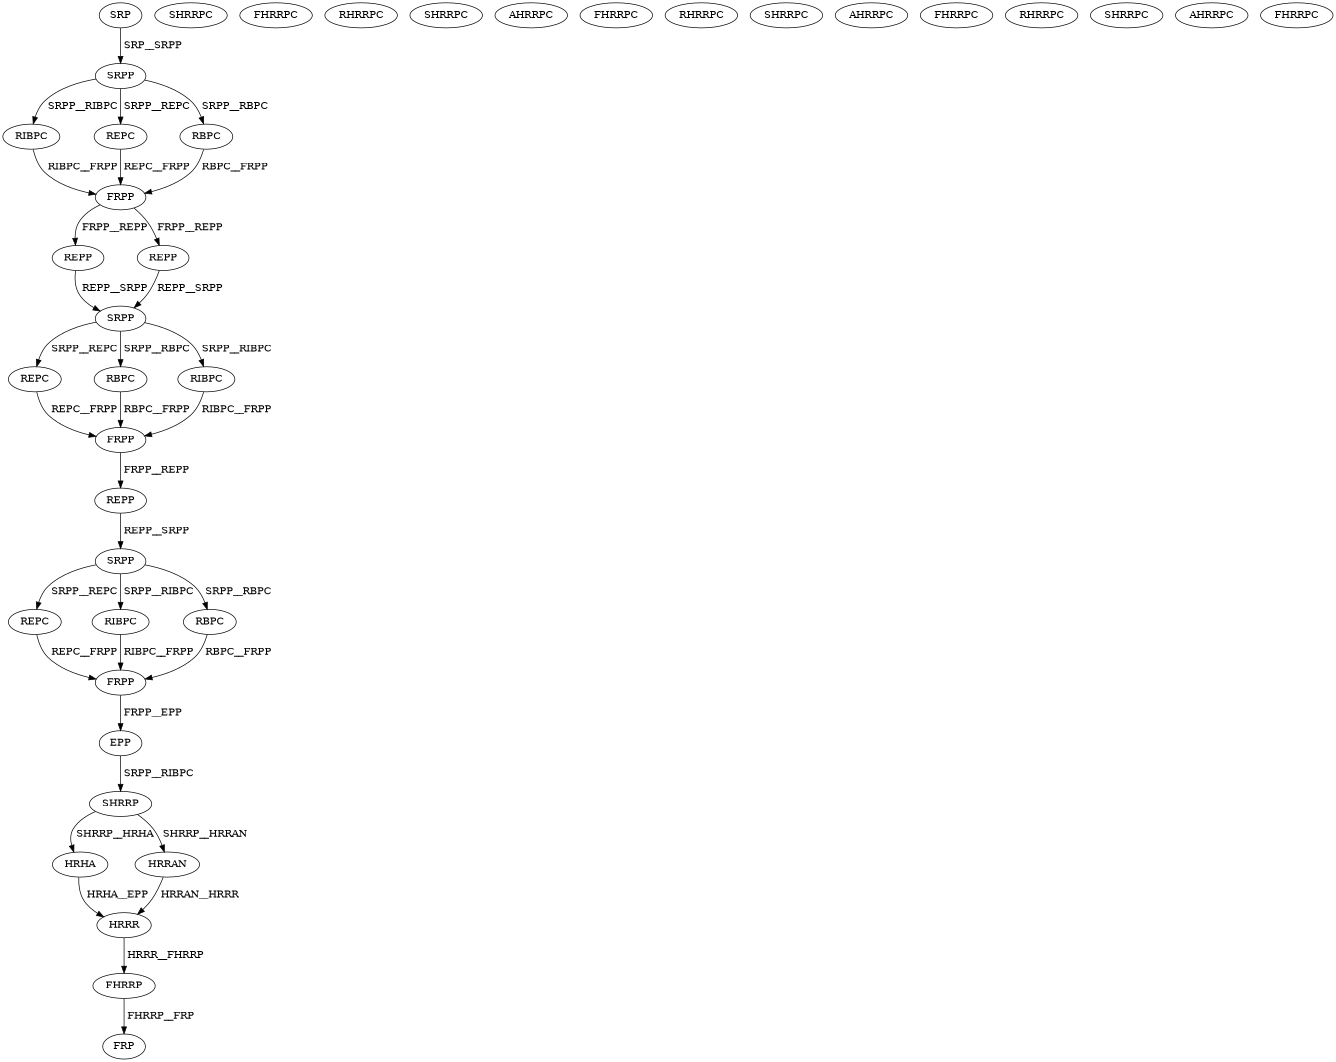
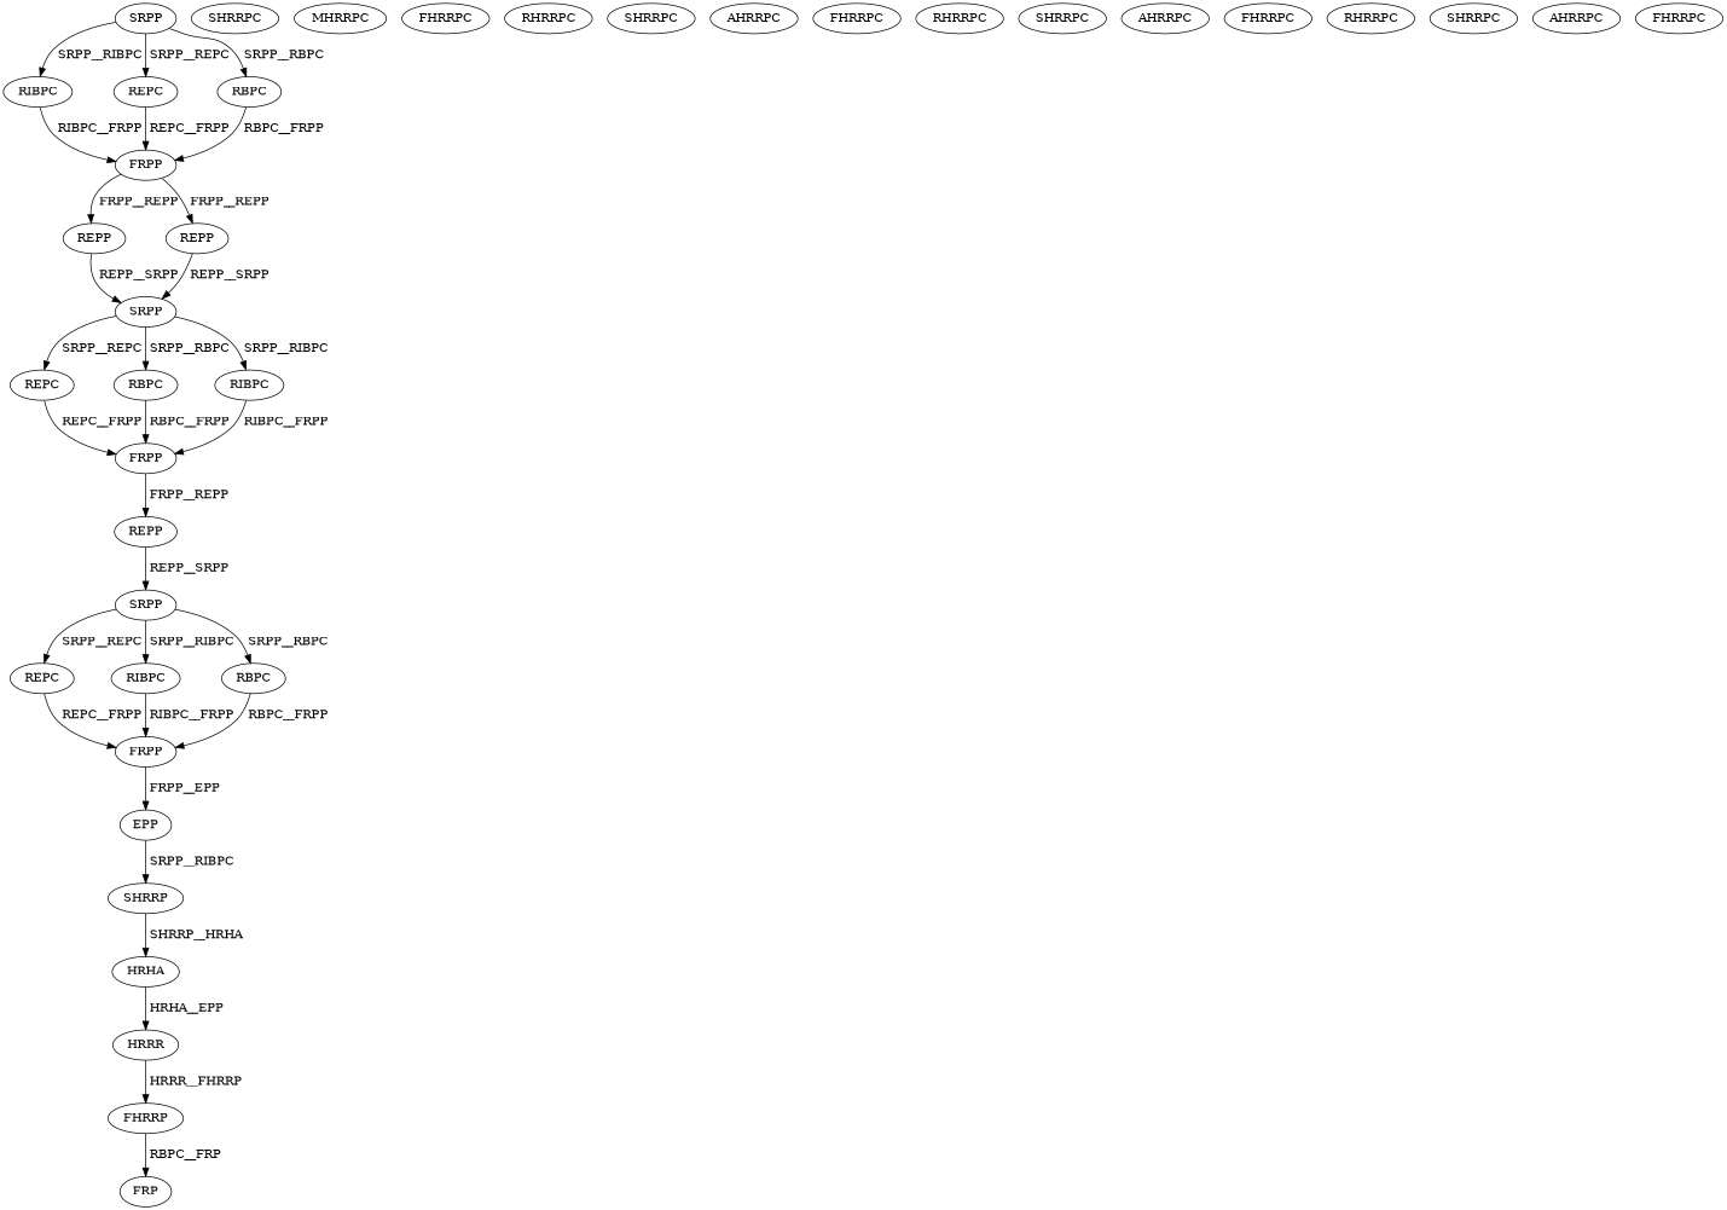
  digraph {
    node [color=black fontcolor=black]
    edge [color=black fontcolor=black]
-   n1 [label=SRP]
    n2 [label=SRPP]
    n3 [label=RIBPC]
    n4 [label=REPC]
    n5 [label=RBPC]
    n6 [label=FRPP]
    n7 [label=REPP]
    n8 [label=REPP]
    n9 [label=SRPP]
    n10 [label=REPC]
    n11 [label=RBPC]
    n12 [label=RIBPC]
    n13 [label=FRPP]
    n14 [label=REPP]
    n15 [label=SRPP]
    n16 [label=REPC]
    n17 [label=RIBPC]
    n18 [label=RBPC]
    n19 [label=FRPP]
    n20 [label=EPP]
    n21 [label=SHRRP]
    n22 [label=HRHA]
-   n23 [label=HRRAN]
    n24 [label=HRRR]
    n25 [label=SHRRPC]
    n26 [label=FHRRP]
+   n27 [label=MHRRPC]
    n28 [label=FHRRPC]
    n29 [label=RHRRPC]
    n30 [label=SHRRPC]
    n31 [label=AHRRPC]
    n32 [label=FHRRPC]
    n33 [label=RHRRPC]
    n34 [label=SHRRPC]
    n35 [label=AHRRPC]
    n36 [label=FHRRPC]
    n37 [label=RHRRPC]
    n38 [label=SHRRPC]
    n39 [label=AHRRPC]
    n40 [label=FHRRPC]
    n41 [label=FRP]
-   n1 -> n2 [label=" SRP__SRPP"]
    n2 -> n3 [label=" SRPP__RIBPC"]
    n2 -> n4 [label=" SRPP__REPC"]
    n2 -> n5 [label=" SRPP__RBPC"]
    n3 -> n6 [label=" RIBPC__FRPP"]
    n4 -> n6 [label=" REPC__FRPP"]
    n5 -> n6 [label=" RBPC__FRPP"]
    n6 -> n7 [label=" FRPP__REPP"]
    n6 -> n8 [label=" FRPP__REPP"]
    n7 -> n9 [label=" REPP__SRPP"]
    n8 -> n9 [label=" REPP__SRPP"]
    n9 -> n10 [label=" SRPP__REPC"]
    n9 -> n11 [label=" SRPP__RBPC"]
    n9 -> n12 [label=" SRPP__RIBPC"]
    n10 -> n13 [label=" REPC__FRPP"]
    n11 -> n13 [label=" RBPC__FRPP"]
    n12 -> n13 [label=" RIBPC__FRPP"]
    n13 -> n14 [label=" FRPP__REPP"]
    n14 -> n15 [label=" REPP__SRPP"]
    n15 -> n16 [label=" SRPP__REPC"]
    n15 -> n17 [label=" SRPP__RIBPC"]
    n15 -> n18 [label=" SRPP__RBPC"]
    n16 -> n19 [label=" REPC__FRPP"]
    n17 -> n19 [label=" RIBPC__FRPP"]
    n18 -> n19 [label=" RBPC__FRPP"]
    n19 -> n20 [label=" FRPP__EPP"]
    n20 -> n21 [label=" SRPP__RIBPC"]
    n21 -> n22 [label=" SHRRP__HRHA"]
-   n21 -> n23 [label=" SHRRP__HRRAN"]
    n22 -> n24 [label=" HRHA__EPP"]
-   n23 -> n24 [label=" HRRAN__HRRR"]
    n24 -> n26 [label=" HRRR__FHRRP"]
-   n26 -> n41 [label=" FHRRP__FRP"]
+   n26 -> n41 [label=" RBPC__FRP"]
  }
